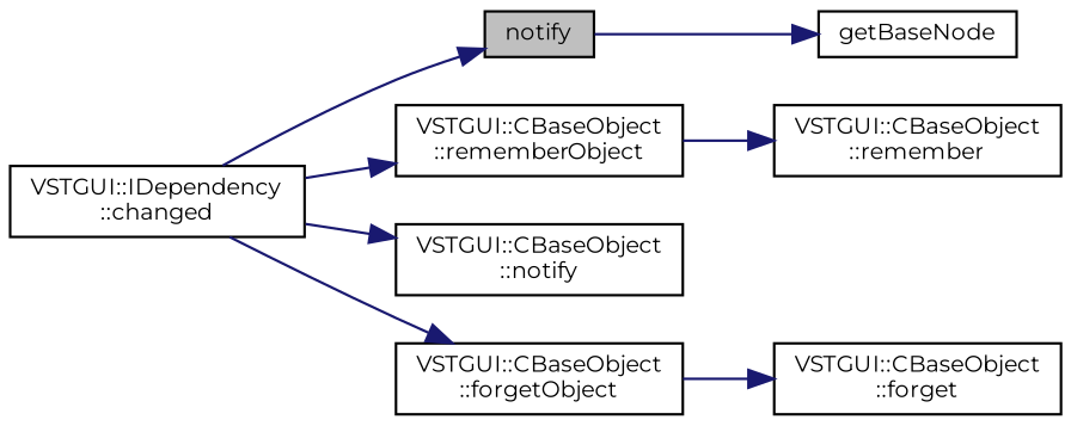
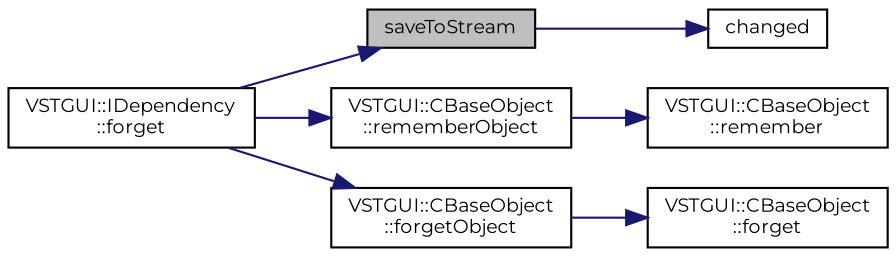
  digraph {
    fontname=Montserrat
    rankdir=LR
    node [color=black fontname=Montserrat fontsize=9 shape=record]
    edge [color=midnightblue fontname=Montserrat fontsize=9 labelfontname=Arial labelfontsize=9 style=solid]
-   n1 [fillcolor=grey75 fontcolor=black height=0.2 label=notify style=filled width=0.4]
-   n2 [height=0.2 label=getBaseNode width=0.4]
-   n3 [height=0.2 label="VSTGUI::IDependency\l::changed" width=0.4]
+   n1 [fillcolor=grey75 fontcolor=black height=0.2 label=saveToStream style=filled width=0.4]
+   n2 [height=0.2 label=changed width=0.4]
+   n3 [height=0.2 label="VSTGUI::IDependency\l::forget" width=0.4]
    n4 [height=0.2 label="VSTGUI::CBaseObject\l::rememberObject" width=0.4]
-   n5 [height=0.2 label="VSTGUI::CBaseObject\l::notify" width=0.4]
    n6 [height=0.2 label="VSTGUI::CBaseObject\l::forgetObject" width=0.4]
    n7 [height=0.2 label="VSTGUI::CBaseObject\l::remember" width=0.4]
    n8 [height=0.2 label="VSTGUI::CBaseObject\l::forget" width=0.4]
    n1 -> n2
    n3 -> n1
    n3 -> n4
-   n3 -> n5
    n3 -> n6
    n4 -> n7
    n6 -> n8
  }
